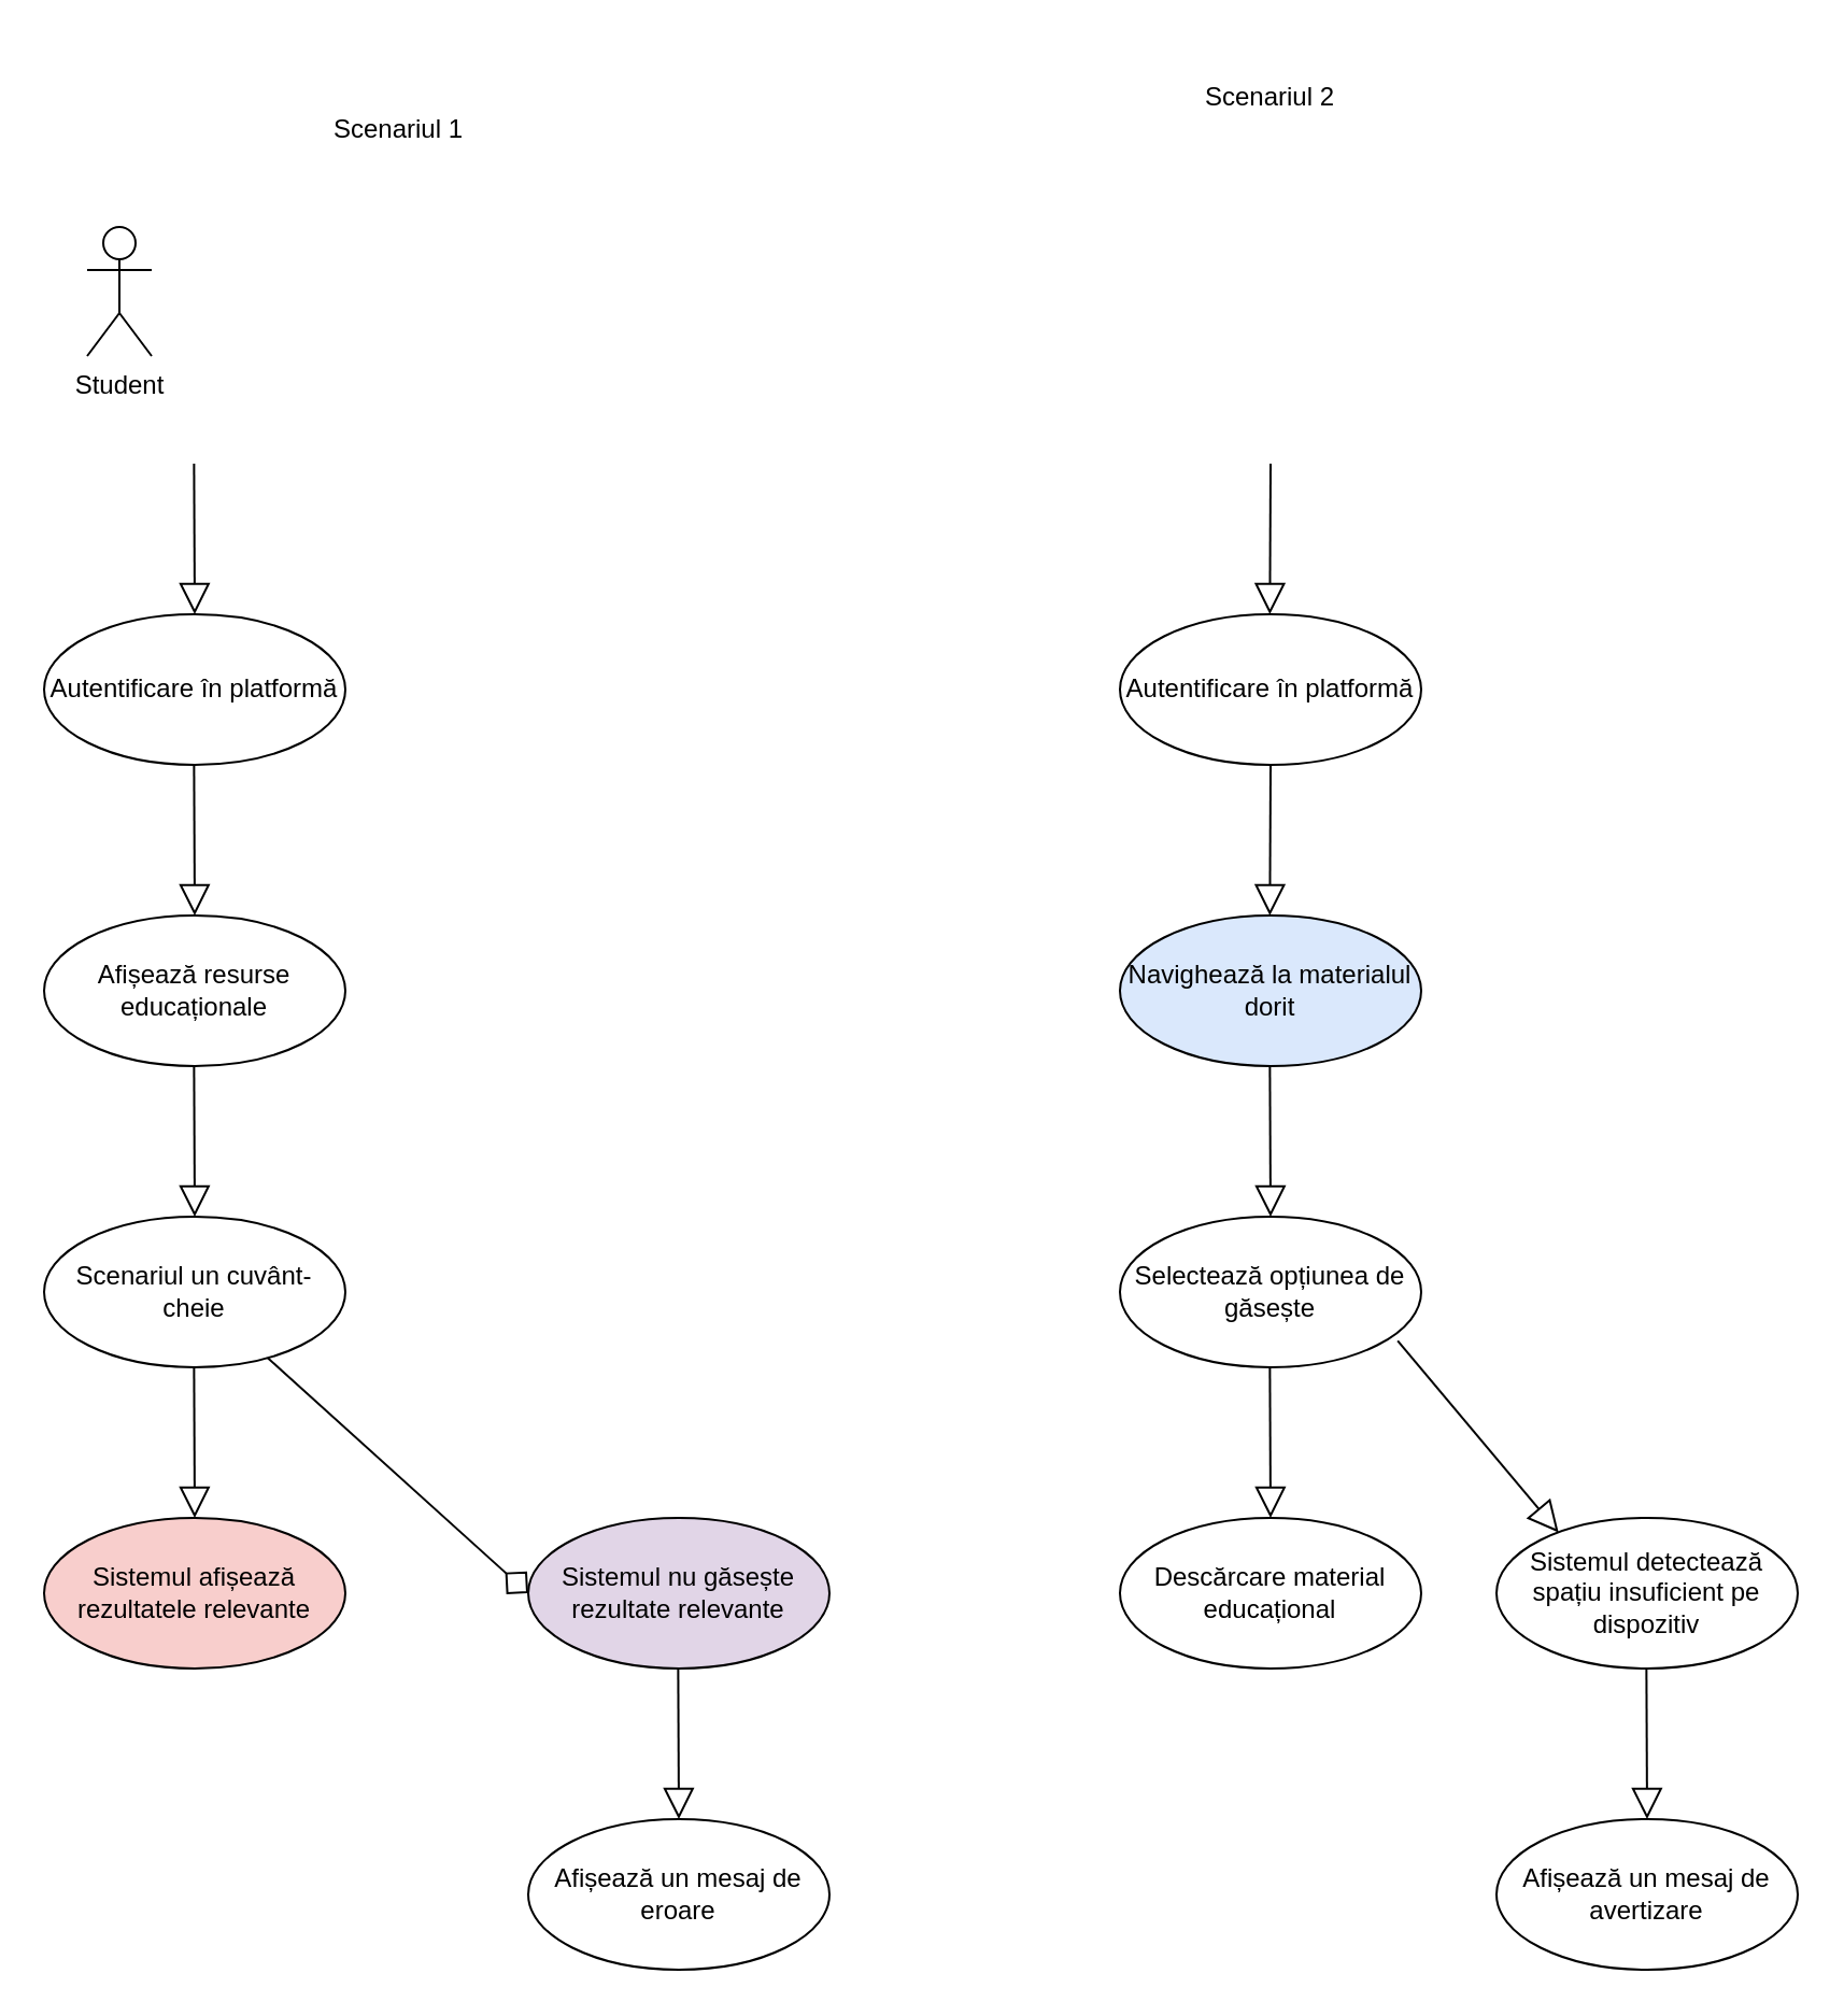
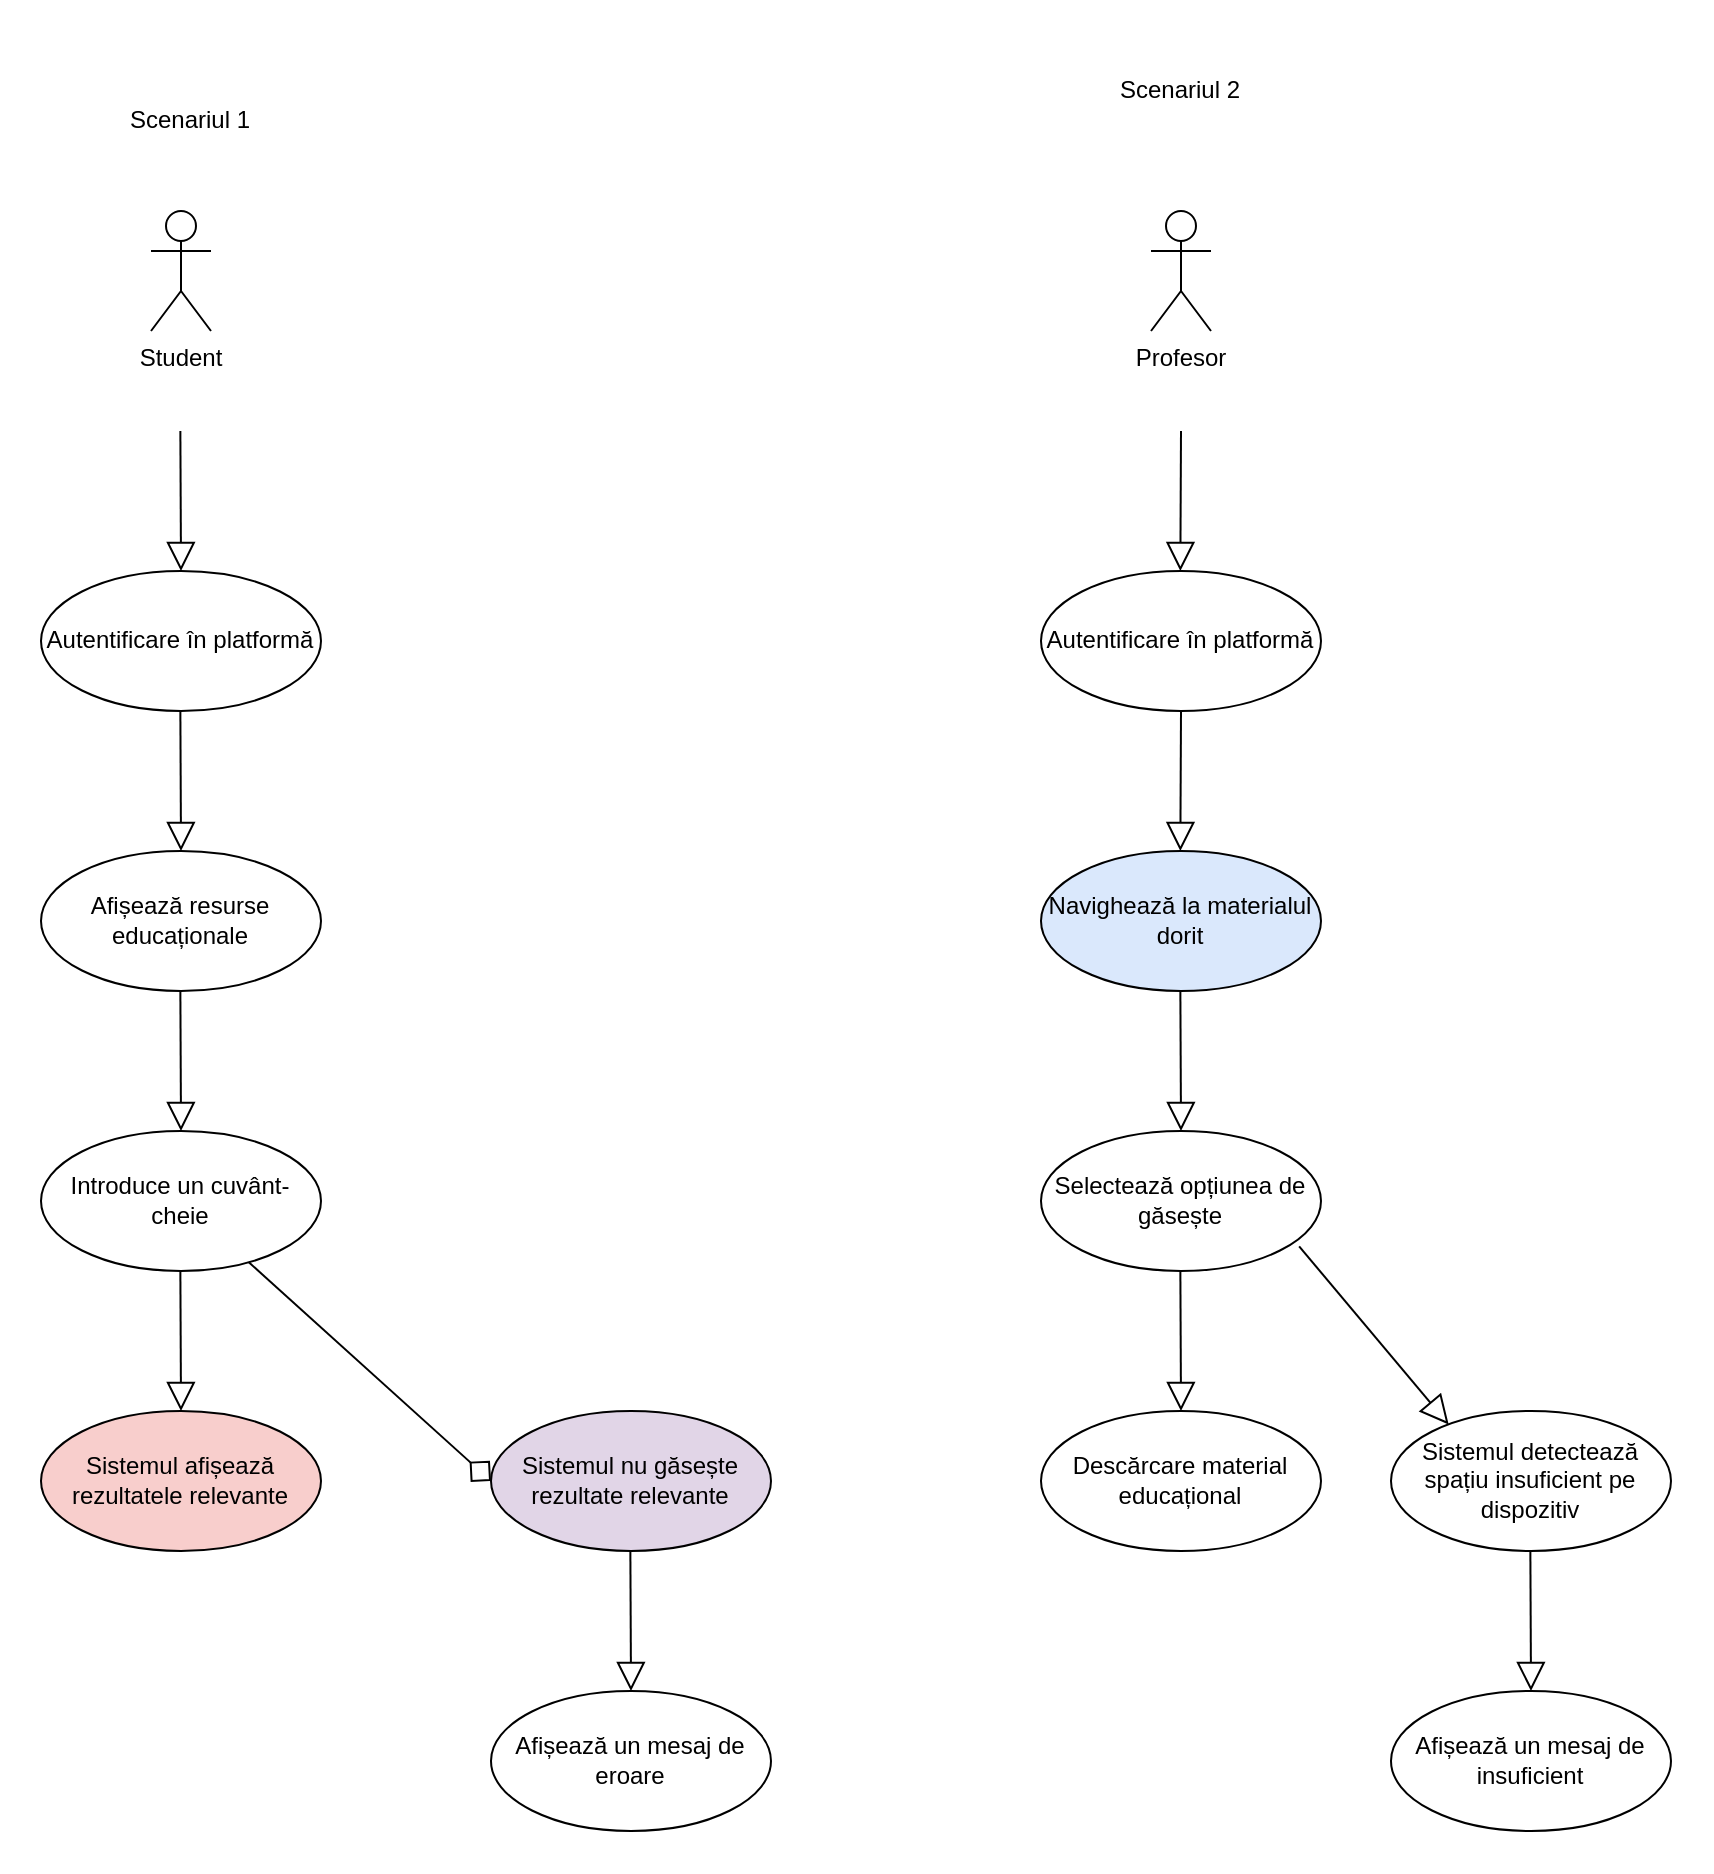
  <mxCell id="0" />
  <mxCell id="1" parent="0" />
- <mxCell id="2" value="Student" style="shape=umlActor;verticalLabelPosition=bottom;verticalAlign=top;align=center;html=1;" vertex="1" parent="1"><mxGeometry x="40" y="105" width="30" height="60" as="geometry" /></mxCell>
+ <mxCell id="2" value="Student" style="shape=umlActor;verticalLabelPosition=bottom;verticalAlign=top;align=center;html=1;" vertex="1" parent="1"><mxGeometry x="75" y="105" width="30" height="60" as="geometry" /></mxCell>
+ <mxCell id="3" value="Profesor" style="shape=umlActor;html=1;verticalLabelPosition=bottom;verticalAlign=top;align=center;" vertex="1" parent="1"><mxGeometry x="575" y="105" width="30" height="60" as="geometry" /></mxCell>
  <mxCell id="4" value="Afișează resurse educaționale" style="ellipse;whiteSpace=wrap;html=1;" vertex="1" parent="1"><mxGeometry x="20" y="425" width="140" height="70" as="geometry" /></mxCell>
  <mxCell id="5" value="Descărcare material educațional" style="ellipse;whiteSpace=wrap;html=1;" vertex="1" parent="1"><mxGeometry x="520" y="705" width="140" height="70" as="geometry" /></mxCell>
  <mxCell id="6" value="" style="edgeStyle=none;html=1;endArrow=block;endFill=0;endSize=12;verticalAlign=bottom;rounded=0;" edge="1" parent="1"><mxGeometry width="160" relative="1" as="geometry"><mxPoint x="89.68" y="215" as="sourcePoint" /><mxPoint x="90" y="285" as="targetPoint" /></mxGeometry></mxCell>
  <mxCell id="7" value="" style="edgeStyle=none;html=1;endArrow=block;endFill=0;endSize=12;verticalAlign=bottom;rounded=0;" edge="1" parent="1"><mxGeometry width="160" relative="1" as="geometry"><mxPoint x="590" y="215" as="sourcePoint" /><mxPoint x="589.68" y="285" as="targetPoint" /></mxGeometry></mxCell>
  <mxCell id="8" value="Autentificare în platformă" style="ellipse;whiteSpace=wrap;html=1;" vertex="1" parent="1"><mxGeometry x="20" y="285" width="140" height="70" as="geometry" /></mxCell>
  <mxCell id="9" value="" style="edgeStyle=none;html=1;endArrow=block;endFill=0;endSize=12;verticalAlign=bottom;rounded=0;" edge="1" parent="1"><mxGeometry width="160" relative="1" as="geometry"><mxPoint x="89.68" y="355" as="sourcePoint" /><mxPoint x="90" y="425" as="targetPoint" /></mxGeometry></mxCell>
- <mxCell id="10" value="Scenariul un cuvânt-cheie" style="ellipse;whiteSpace=wrap;html=1;" vertex="1" parent="1"><mxGeometry x="20" y="565" width="140" height="70" as="geometry" /></mxCell>
+ <mxCell id="10" value="Introduce un cuvânt-cheie" style="ellipse;whiteSpace=wrap;html=1;" vertex="1" parent="1"><mxGeometry x="20" y="565" width="140" height="70" as="geometry" /></mxCell>
  <mxCell id="11" value="" style="edgeStyle=none;html=1;endArrow=block;endFill=0;endSize=12;verticalAlign=bottom;rounded=0;" edge="1" parent="1"><mxGeometry width="160" relative="1" as="geometry"><mxPoint x="89.68" y="495" as="sourcePoint" /><mxPoint x="90" y="565" as="targetPoint" /></mxGeometry></mxCell>
  <mxCell id="12" value="Sistemul afișează rezultatele relevante" style="ellipse;whiteSpace=wrap;html=1;fillColor=#f8cecc;" vertex="1" parent="1"><mxGeometry x="20" y="705" width="140" height="70" as="geometry" /></mxCell>
  <mxCell id="13" value="" style="edgeStyle=none;html=1;endArrow=block;endFill=0;endSize=12;verticalAlign=bottom;rounded=0;" edge="1" parent="1"><mxGeometry width="160" relative="1" as="geometry"><mxPoint x="89.68" y="635" as="sourcePoint" /><mxPoint x="90" y="705" as="targetPoint" /></mxGeometry></mxCell>
  <mxCell id="14" value="Sistemul nu găsește rezultate relevante" style="ellipse;whiteSpace=wrap;html=1;fillColor=#e1d5e7;" vertex="1" parent="1"><mxGeometry x="245" y="705" width="140" height="70" as="geometry" /></mxCell>
  <mxCell id="15" value="Afișează un mesaj de eroare" style="ellipse;whiteSpace=wrap;html=1;" vertex="1" parent="1"><mxGeometry x="245" y="845" width="140" height="70" as="geometry" /></mxCell>
  <mxCell id="16" value="" style="edgeStyle=none;html=1;endArrow=diamond;endFill=0;endSize=12;verticalAlign=bottom;rounded=0;entryX=0;entryY=0.5;entryDx=0;entryDy=0;" edge="1" parent="1" source="10" target="14"><mxGeometry width="160" relative="1" as="geometry"><mxPoint x="160" y="739.36" as="sourcePoint" /><mxPoint x="236.92" y="740.65" as="targetPoint" /></mxGeometry></mxCell>
  <mxCell id="17" value="" style="edgeStyle=none;html=1;endArrow=block;endFill=0;endSize=12;verticalAlign=bottom;rounded=0;" edge="1" parent="1"><mxGeometry width="160" relative="1" as="geometry"><mxPoint x="314.68" y="775" as="sourcePoint" /><mxPoint x="315" y="845" as="targetPoint" /></mxGeometry></mxCell>
  <mxCell id="18" value="" style="edgeStyle=none;html=1;endArrow=block;endFill=0;endSize=12;verticalAlign=bottom;rounded=0;" edge="1" parent="1"><mxGeometry width="160" relative="1" as="geometry"><mxPoint x="589.68" y="495" as="sourcePoint" /><mxPoint x="590" y="565" as="targetPoint" /></mxGeometry></mxCell>
  <mxCell id="19" value="Autentificare în platformă" style="ellipse;whiteSpace=wrap;html=1;" vertex="1" parent="1"><mxGeometry x="520" y="285" width="140" height="70" as="geometry" /></mxCell>
  <mxCell id="20" value="Navighează la materialul dorit" style="ellipse;whiteSpace=wrap;html=1;fillColor=#dae8fc;" vertex="1" parent="1"><mxGeometry x="520" y="425" width="140" height="70" as="geometry" /></mxCell>
  <mxCell id="21" value="" style="edgeStyle=none;html=1;endArrow=block;endFill=0;endSize=12;verticalAlign=bottom;rounded=0;" edge="1" parent="1"><mxGeometry width="160" relative="1" as="geometry"><mxPoint x="590" y="355" as="sourcePoint" /><mxPoint x="589.68" y="425" as="targetPoint" /></mxGeometry></mxCell>
  <mxCell id="22" value="Selectează opțiunea de găsește" style="ellipse;whiteSpace=wrap;html=1;" vertex="1" parent="1"><mxGeometry x="520" y="565" width="140" height="70" as="geometry" /></mxCell>
  <mxCell id="23" value="Sistemul detectează spațiu insuficient pe dispozitiv" style="ellipse;whiteSpace=wrap;html=1;" vertex="1" parent="1"><mxGeometry x="695" y="705" width="140" height="70" as="geometry" /></mxCell>
  <mxCell id="24" value="" style="edgeStyle=none;html=1;endArrow=block;endFill=0;endSize=12;verticalAlign=bottom;rounded=0;" edge="1" parent="1"><mxGeometry width="160" relative="1" as="geometry"><mxPoint x="589.68" y="635" as="sourcePoint" /><mxPoint x="590" y="705" as="targetPoint" /></mxGeometry></mxCell>
  <mxCell id="25" value="" style="edgeStyle=none;html=1;endArrow=block;endFill=0;endSize=12;verticalAlign=bottom;rounded=0;exitX=0.922;exitY=0.824;exitDx=0;exitDy=0;exitPerimeter=0;entryX=0.206;entryY=0.096;entryDx=0;entryDy=0;entryPerimeter=0;" edge="1" parent="1" source="22" target="23"><mxGeometry width="160" relative="1" as="geometry"><mxPoint x="725" y="645" as="sourcePoint" /><mxPoint x="725.32" y="715" as="targetPoint" /></mxGeometry></mxCell>
- <mxCell id="26" value="Afișează un mesaj de avertizare" style="ellipse;whiteSpace=wrap;html=1;" vertex="1" parent="1"><mxGeometry x="695" y="845" width="140" height="70" as="geometry" /></mxCell>
+ <mxCell id="26" value="Afișează un mesaj de insuficient" style="ellipse;whiteSpace=wrap;html=1;" vertex="1" parent="1"><mxGeometry x="695" y="845" width="140" height="70" as="geometry" /></mxCell>
  <mxCell id="27" value="" style="edgeStyle=none;html=1;endArrow=block;endFill=0;endSize=12;verticalAlign=bottom;rounded=0;" edge="1" parent="1"><mxGeometry width="160" relative="1" as="geometry"><mxPoint x="764.68" y="775" as="sourcePoint" /><mxPoint x="765" y="845" as="targetPoint" /></mxGeometry></mxCell>
- <mxCell id="28" value="Scenariul 1" style="text;html=1;align=center;verticalAlign=middle;whiteSpace=wrap;rounded=0;" vertex="1" parent="1"><mxGeometry x="145" y="35" width="80" height="50" as="geometry" /></mxCell>
+ <mxCell id="28" value="Scenariul 1" style="text;html=1;align=center;verticalAlign=middle;whiteSpace=wrap;rounded=0;" vertex="1" parent="1"><mxGeometry x="55" y="35" width="80" height="50" as="geometry" /></mxCell>
  <mxCell id="29" value="Scenariul 2" style="text;html=1;align=center;verticalAlign=middle;whiteSpace=wrap;rounded=0;" vertex="1" parent="1"><mxGeometry x="550" y="20" width="80" height="50" as="geometry" /></mxCell>
